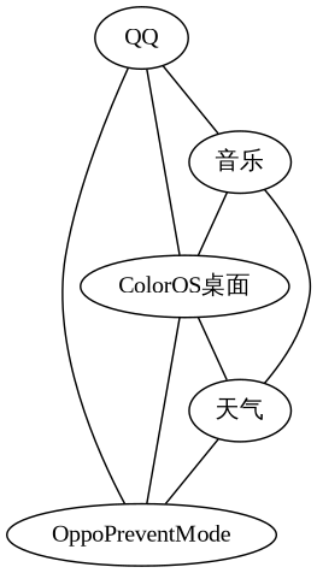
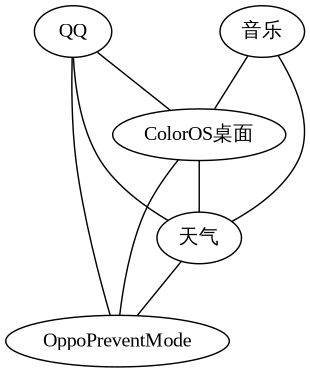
  strict graph {
    fontname="Liberation Serif"
    node [fontname="Liberation Serif"]
    edge [fontname="Liberation Serif" weights="[0, 0, 0, 0, 0, 0, 2]"]
    QQ
    "ColorOS桌面"
    "天气"
    OppoPreventMode
    "音乐"
    QQ -- "ColorOS桌面" [weights="[0, 0, 0, 0, 0, 0, 11]"]
-   QQ -- "音乐" [weights="[0, 0, 0, 0, 0, 0, 4]"]
+   QQ -- "天气" [weights="[0, 0, 0, 0, 0, 0, 4]"]
    QQ -- OppoPreventMode
    "ColorOS桌面" -- "天气" [weights="[0, 0, 0, 0, 0, 0, 8]"]
    "ColorOS桌面" -- OppoPreventMode
    "天气" -- OppoPreventMode [weights="[0, 0, 0, 0, 0, 0, 1]"]
    "音乐" -- "ColorOS桌面"
    "音乐" -- "天气" [weights="[0, 0, 0, 0, 0, 0, 1]"]
  }
